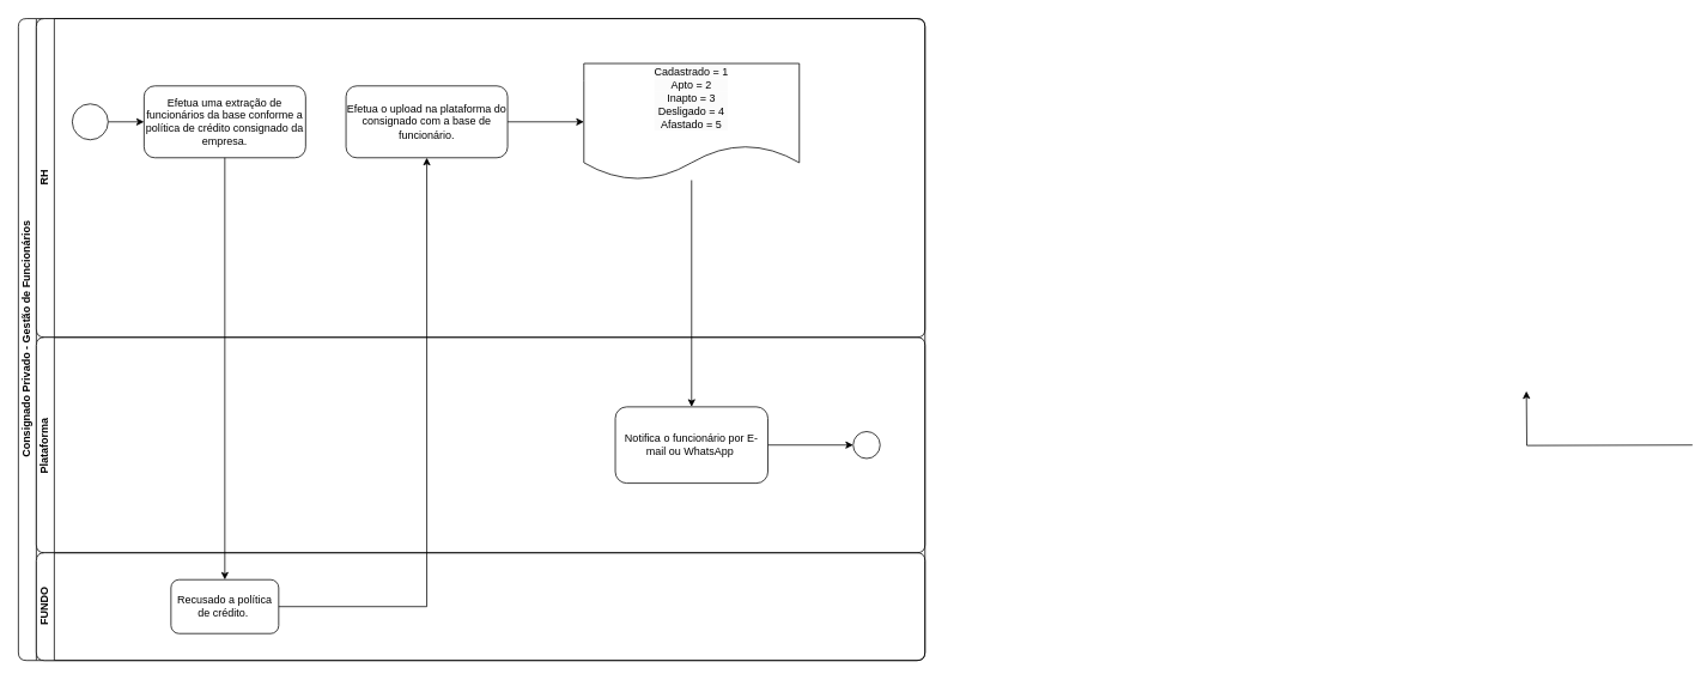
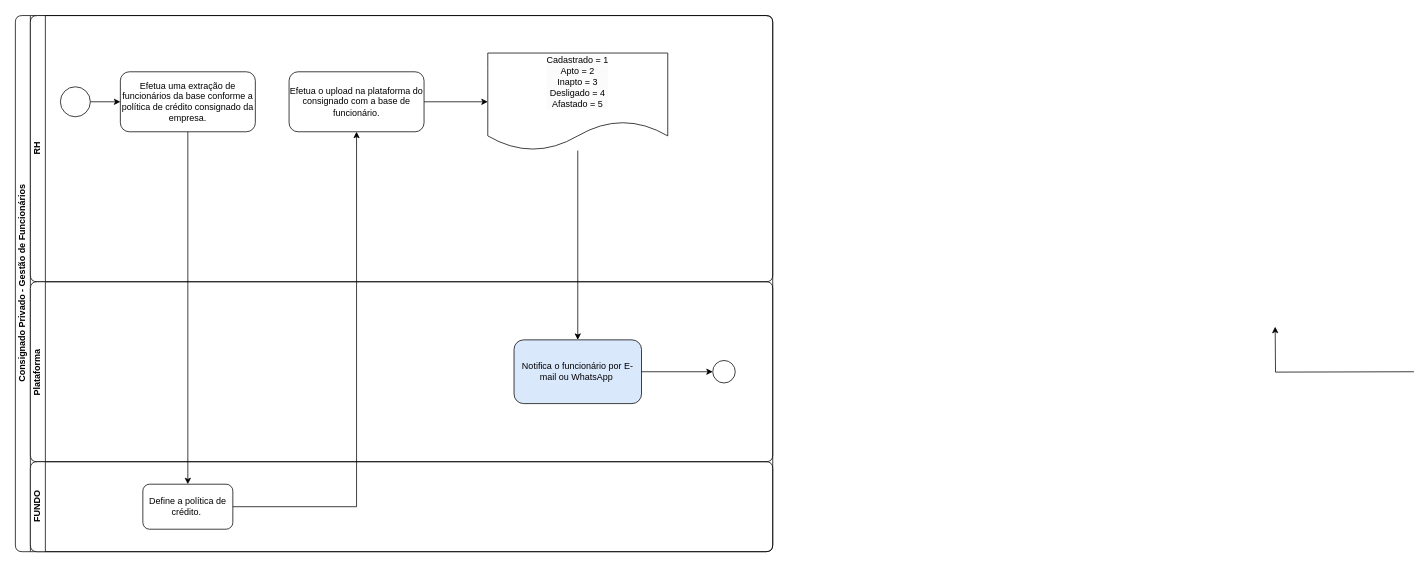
  <mxCell id="0" />
  <mxCell id="1" parent="0" />
  <mxCell id="2" value="Consignado Privado - Gestão de Funcionários" style="swimlane;html=1;childLayout=stackLayout;resizeParent=1;resizeParentMax=0;horizontal=0;startSize=20;horizontalStack=0;rounded=1;" vertex="1" parent="1"><mxGeometry x="20" y="20" width="1010" height="715" as="geometry"><mxRectangle x="40" y="40" width="40" height="140" as="alternateBounds" /></mxGeometry></mxCell>
  <mxCell id="3" value="RH" style="swimlane;html=1;startSize=20;horizontal=0;rounded=1;" vertex="1" parent="2"><mxGeometry x="20" width="990" height="355" as="geometry" /></mxCell>
  <mxCell id="4" value="" style="edgeStyle=orthogonalEdgeStyle;rounded=1;orthogonalLoop=1;jettySize=auto;html=1;" edge="1" parent="3" source="5" target="6"><mxGeometry relative="1" as="geometry" /></mxCell>
  <mxCell id="5" value="" style="ellipse;whiteSpace=wrap;html=1;rounded=1;" vertex="1" parent="3"><mxGeometry x="40" y="95" width="40" height="40" as="geometry" /></mxCell>
  <mxCell id="6" value="Efetua uma extração de funcionários da base conforme a política de crédito consignado da empresa." style="rounded=1;whiteSpace=wrap;html=1;fontFamily=Helvetica;fontSize=12;fontColor=#000000;align=center;" vertex="1" parent="3"><mxGeometry x="120" y="75" width="180" height="80" as="geometry" /></mxCell>
  <mxCell id="7" value="" style="edgeStyle=orthogonalEdgeStyle;rounded=0;orthogonalLoop=1;jettySize=auto;html=1;entryX=0;entryY=0.5;entryDx=0;entryDy=0;" edge="1" parent="3" source="8" target="9"><mxGeometry relative="1" as="geometry"><mxPoint x="610" y="90" as="targetPoint" /></mxGeometry></mxCell>
  <mxCell id="8" value="Efetua o upload na plataforma do consignado com a base de funcionário." style="rounded=1;whiteSpace=wrap;html=1;fontFamily=Helvetica;fontSize=12;fontColor=#000000;align=center;" vertex="1" parent="3"><mxGeometry x="345" y="75" width="180" height="80" as="geometry" /></mxCell>
  <mxCell id="9" value="&#10;&lt;span style=&quot;color: rgb(0, 0, 0); font-family: Helvetica; font-size: 12px; font-style: normal; font-variant-ligatures: normal; font-variant-caps: normal; font-weight: 400; letter-spacing: normal; orphans: 2; text-align: center; text-indent: 0px; text-transform: none; widows: 2; word-spacing: 0px; -webkit-text-stroke-width: 0px; white-space: normal; background-color: rgb(251, 251, 251); text-decoration-thickness: initial; text-decoration-style: initial; text-decoration-color: initial; display: inline !important; float: none;&quot;&gt;Cadastrado = 1&lt;/span&gt;&lt;div style=&quot;forced-color-adjust: none; color: rgb(0, 0, 0); font-family: Helvetica; font-size: 12px; font-style: normal; font-variant-ligatures: normal; font-variant-caps: normal; font-weight: 400; letter-spacing: normal; orphans: 2; text-align: center; text-indent: 0px; text-transform: none; widows: 2; word-spacing: 0px; -webkit-text-stroke-width: 0px; white-space: normal; background-color: rgb(251, 251, 251); text-decoration-thickness: initial; text-decoration-style: initial; text-decoration-color: initial;&quot;&gt;Apto = 2&lt;/div&gt;&lt;div style=&quot;forced-color-adjust: none; color: rgb(0, 0, 0); font-family: Helvetica; font-size: 12px; font-style: normal; font-variant-ligatures: normal; font-variant-caps: normal; font-weight: 400; letter-spacing: normal; orphans: 2; text-align: center; text-indent: 0px; text-transform: none; widows: 2; word-spacing: 0px; -webkit-text-stroke-width: 0px; white-space: normal; background-color: rgb(251, 251, 251); text-decoration-thickness: initial; text-decoration-style: initial; text-decoration-color: initial;&quot;&gt;Inapto = 3&lt;/div&gt;&lt;div style=&quot;forced-color-adjust: none; color: rgb(0, 0, 0); font-family: Helvetica; font-size: 12px; font-style: normal; font-variant-ligatures: normal; font-variant-caps: normal; font-weight: 400; letter-spacing: normal; orphans: 2; text-align: center; text-indent: 0px; text-transform: none; widows: 2; word-spacing: 0px; -webkit-text-stroke-width: 0px; white-space: normal; background-color: rgb(251, 251, 251); text-decoration-thickness: initial; text-decoration-style: initial; text-decoration-color: initial;&quot;&gt;Desligado = 4&lt;/div&gt;&lt;div style=&quot;forced-color-adjust: none; color: rgb(0, 0, 0); font-family: Helvetica; font-size: 12px; font-style: normal; font-variant-ligatures: normal; font-variant-caps: normal; font-weight: 400; letter-spacing: normal; orphans: 2; text-align: center; text-indent: 0px; text-transform: none; widows: 2; word-spacing: 0px; -webkit-text-stroke-width: 0px; white-space: normal; background-color: rgb(251, 251, 251); text-decoration-thickness: initial; text-decoration-style: initial; text-decoration-color: initial;&quot;&gt;Afastado = 5&lt;/div&gt;&#10;&#10;" style="shape=document;whiteSpace=wrap;html=1;boundedLbl=1;" vertex="1" parent="3"><mxGeometry x="610" y="50" width="240" height="130" as="geometry" /></mxCell>
  <mxCell id="10" value="Plataforma&amp;nbsp;" style="swimlane;html=1;startSize=20;horizontal=0;rounded=1;" vertex="1" parent="2"><mxGeometry x="20" y="355" width="990" height="240" as="geometry"><mxRectangle x="20" y="120" width="760" height="30" as="alternateBounds" /></mxGeometry></mxCell>
  <mxCell id="11" value="" style="edgeStyle=orthogonalEdgeStyle;rounded=0;orthogonalLoop=1;jettySize=auto;html=1;" edge="1" parent="10"><mxGeometry relative="1" as="geometry"><mxPoint x="605.0" y="60" as="sourcePoint" /></mxGeometry></mxCell>
  <mxCell id="12" value="" style="edgeStyle=orthogonalEdgeStyle;rounded=0;orthogonalLoop=1;jettySize=auto;html=1;entryX=0;entryY=0.5;entryDx=0;entryDy=0;" edge="1" parent="10"><mxGeometry relative="1" as="geometry"><mxPoint x="1660" y="60" as="targetPoint" /><mxPoint x="1845" y="120" as="sourcePoint" /></mxGeometry></mxCell>
  <mxCell id="13" value="" style="edgeStyle=orthogonalEdgeStyle;rounded=0;orthogonalLoop=1;jettySize=auto;html=1;" edge="1" parent="10"><mxGeometry relative="1" as="geometry"><mxPoint x="695" y="30" as="sourcePoint" /></mxGeometry></mxCell>
  <mxCell id="14" value="" style="edgeStyle=orthogonalEdgeStyle;rounded=0;orthogonalLoop=1;jettySize=auto;html=1;" edge="1" parent="10"><mxGeometry relative="1" as="geometry"><mxPoint x="900" y="-30" as="sourcePoint" /></mxGeometry></mxCell>
  <mxCell id="15" value="Aprovado" style="edgeLabel;html=1;align=center;verticalAlign=middle;resizable=0;points=[];" vertex="1" connectable="0" parent="14"><mxGeometry x="0.513" y="-2" relative="1" as="geometry"><mxPoint x="2" y="-27" as="offset" /></mxGeometry></mxCell>
  <mxCell id="16" value="" style="edgeStyle=orthogonalEdgeStyle;rounded=0;orthogonalLoop=1;jettySize=auto;html=1;" edge="1" parent="10"><mxGeometry relative="1" as="geometry"><mxPoint x="755" y="-75" as="sourcePoint" /></mxGeometry></mxCell>
  <mxCell id="17" value="" style="edgeStyle=orthogonalEdgeStyle;rounded=0;orthogonalLoop=1;jettySize=auto;html=1;" edge="1" parent="10"><mxGeometry relative="1" as="geometry"><mxPoint x="950" y="-75" as="sourcePoint" /></mxGeometry></mxCell>
  <mxCell id="18" value="Recusado" style="edgeLabel;html=1;align=center;verticalAlign=middle;resizable=0;points=[];" vertex="1" connectable="0" parent="17"><mxGeometry x="0.349" y="1" relative="1" as="geometry"><mxPoint x="-14" y="1" as="offset" /></mxGeometry></mxCell>
  <mxCell id="19" value="" style="edgeStyle=orthogonalEdgeStyle;rounded=0;orthogonalLoop=1;jettySize=auto;html=1;" edge="1" parent="10"><mxGeometry relative="1" as="geometry"><mxPoint x="1175" y="-75" as="sourcePoint" /></mxGeometry></mxCell>
  <mxCell id="20" value="" style="edgeStyle=orthogonalEdgeStyle;rounded=0;orthogonalLoop=1;jettySize=auto;html=1;" edge="1" parent="10"><mxGeometry relative="1" as="geometry"><mxPoint x="330" y="100" as="sourcePoint" /></mxGeometry></mxCell>
  <mxCell id="21" value="Split para boleto" style="edgeLabel;html=1;align=center;verticalAlign=middle;resizable=0;points=[];" vertex="1" connectable="0" parent="20"><mxGeometry x="-0.196" y="1" relative="1" as="geometry"><mxPoint x="-1" y="-10" as="offset" /></mxGeometry></mxCell>
  <mxCell id="22" style="edgeStyle=orthogonalEdgeStyle;rounded=0;orthogonalLoop=1;jettySize=auto;html=1;entryX=0.5;entryY=1;entryDx=0;entryDy=0;" edge="1" parent="10"><mxGeometry relative="1" as="geometry"><mxPoint x="565" y="90" as="targetPoint" /></mxGeometry></mxCell>
  <mxCell id="23" value="" style="edgeStyle=orthogonalEdgeStyle;rounded=0;orthogonalLoop=1;jettySize=auto;html=1;" edge="1" parent="10" source="24" target="25"><mxGeometry relative="1" as="geometry" /></mxCell>
- <mxCell id="24" value="Notifica o funcionário por E-mail ou WhatsApp&amp;nbsp;" style="rounded=1;whiteSpace=wrap;html=1;" vertex="1" parent="10"><mxGeometry x="645" y="77.5" width="170" height="85" as="geometry" /></mxCell>
+ <mxCell id="24" value="Notifica o funcionário por E-mail ou WhatsApp&amp;nbsp;" style="rounded=1;whiteSpace=wrap;html=1;fillColor=#dae8fc;" vertex="1" parent="10"><mxGeometry x="645" y="77.5" width="170" height="85" as="geometry" /></mxCell>
  <mxCell id="25" value="" style="ellipse;whiteSpace=wrap;html=1;rounded=1;fillColor=#FFFFFF;" vertex="1" parent="10"><mxGeometry x="910" y="105" width="30" height="30" as="geometry" /></mxCell>
  <mxCell id="26" value="FUNDO" style="swimlane;html=1;startSize=20;horizontal=0;rounded=1;" vertex="1" parent="2"><mxGeometry x="20" y="595" width="990" height="120" as="geometry" /></mxCell>
  <mxCell id="27" value="" style="edgeStyle=orthogonalEdgeStyle;rounded=0;orthogonalLoop=1;jettySize=auto;html=1;" edge="1" parent="26"><mxGeometry relative="1" as="geometry"><mxPoint x="2585.0" y="53.75" as="sourcePoint" /></mxGeometry></mxCell>
  <mxCell id="28" value="" style="edgeStyle=orthogonalEdgeStyle;rounded=0;orthogonalLoop=1;jettySize=auto;html=1;" edge="1" parent="26"><mxGeometry relative="1" as="geometry"><mxPoint x="2385.0" y="53.75" as="sourcePoint" /></mxGeometry></mxCell>
  <mxCell id="29" value="" style="edgeStyle=orthogonalEdgeStyle;rounded=0;orthogonalLoop=1;jettySize=auto;html=1;" edge="1" parent="26"><mxGeometry relative="1" as="geometry"><mxPoint x="2770.0" y="53.75" as="sourcePoint" /></mxGeometry></mxCell>
- <mxCell id="30" value="Recusado a política de crédito.&amp;nbsp;" style="whiteSpace=wrap;html=1;fontColor=#000000;rounded=1;" vertex="1" parent="26"><mxGeometry x="150" y="30" width="120" height="60" as="geometry" /></mxCell>
+ <mxCell id="30" value="Define a política de crédito.&amp;nbsp;" style="whiteSpace=wrap;html=1;fontColor=#000000;rounded=1;" vertex="1" parent="26"><mxGeometry x="150" y="30" width="120" height="60" as="geometry" /></mxCell>
  <mxCell id="31" value="" style="edgeStyle=orthogonalEdgeStyle;rounded=0;orthogonalLoop=1;jettySize=auto;html=1;exitX=0.5;exitY=1;exitDx=0;exitDy=0;" edge="1" parent="2"><mxGeometry relative="1" as="geometry"><mxPoint x="2345" y="505" as="sourcePoint" /></mxGeometry></mxCell>
  <mxCell id="32" value="" style="edgeStyle=orthogonalEdgeStyle;rounded=0;orthogonalLoop=1;jettySize=auto;html=1;" edge="1" parent="2"><mxGeometry relative="1" as="geometry"><mxPoint x="1805" y="565" as="sourcePoint" /></mxGeometry></mxCell>
  <mxCell id="33" value="" style="edgeStyle=orthogonalEdgeStyle;rounded=0;orthogonalLoop=1;jettySize=auto;html=1;entryX=0.5;entryY=1;entryDx=0;entryDy=0;" edge="1" parent="2"><mxGeometry relative="1" as="geometry"><mxPoint x="1865" y="691.261" as="sourcePoint" /></mxGeometry></mxCell>
  <mxCell id="34" value="" style="edgeStyle=orthogonalEdgeStyle;rounded=0;orthogonalLoop=1;jettySize=auto;html=1;" edge="1" parent="2"><mxGeometry relative="1" as="geometry"><mxPoint x="1325" y="522.5" as="sourcePoint" /></mxGeometry></mxCell>
  <mxCell id="35" value="" style="edgeStyle=orthogonalEdgeStyle;rounded=0;orthogonalLoop=1;jettySize=auto;html=1;" edge="1" parent="2"><mxGeometry relative="1" as="geometry"><mxPoint x="1385" y="691.261" as="sourcePoint" /></mxGeometry></mxCell>
  <mxCell id="36" value="" style="edgeStyle=orthogonalEdgeStyle;rounded=0;orthogonalLoop=1;jettySize=auto;html=1;" edge="1" parent="2"><mxGeometry relative="1" as="geometry"><mxPoint x="920" y="270" as="sourcePoint" /></mxGeometry></mxCell>
  <mxCell id="37" value="" style="edgeStyle=orthogonalEdgeStyle;rounded=0;orthogonalLoop=1;jettySize=auto;html=1;" edge="1" parent="2"><mxGeometry relative="1" as="geometry"><mxPoint x="1120" y="462.5" as="sourcePoint" /></mxGeometry></mxCell>
  <mxCell id="38" value="" style="edgeStyle=orthogonalEdgeStyle;rounded=0;orthogonalLoop=1;jettySize=auto;html=1;" edge="1" parent="2"><mxGeometry relative="1" as="geometry"><mxPoint x="1180" y="240.043" as="sourcePoint" /></mxGeometry></mxCell>
  <mxCell id="39" value="" style="edgeStyle=orthogonalEdgeStyle;rounded=0;orthogonalLoop=1;jettySize=auto;html=1;" edge="1" parent="2"><mxGeometry relative="1" as="geometry"><mxPoint x="1805" y="430" as="sourcePoint" /></mxGeometry></mxCell>
  <mxCell id="40" value="" style="edgeStyle=orthogonalEdgeStyle;rounded=0;orthogonalLoop=1;jettySize=auto;html=1;" edge="1" parent="2" source="6" target="30"><mxGeometry relative="1" as="geometry" /></mxCell>
  <mxCell id="41" style="edgeStyle=orthogonalEdgeStyle;rounded=0;orthogonalLoop=1;jettySize=auto;html=1;entryX=0.5;entryY=1;entryDx=0;entryDy=0;" edge="1" parent="2" source="30" target="8"><mxGeometry relative="1" as="geometry" /></mxCell>
  <mxCell id="42" value="" style="edgeStyle=orthogonalEdgeStyle;rounded=0;orthogonalLoop=1;jettySize=auto;html=1;" edge="1" parent="2" source="9" target="24"><mxGeometry relative="1" as="geometry"><mxPoint x="750" y="290" as="targetPoint" /></mxGeometry></mxCell>
